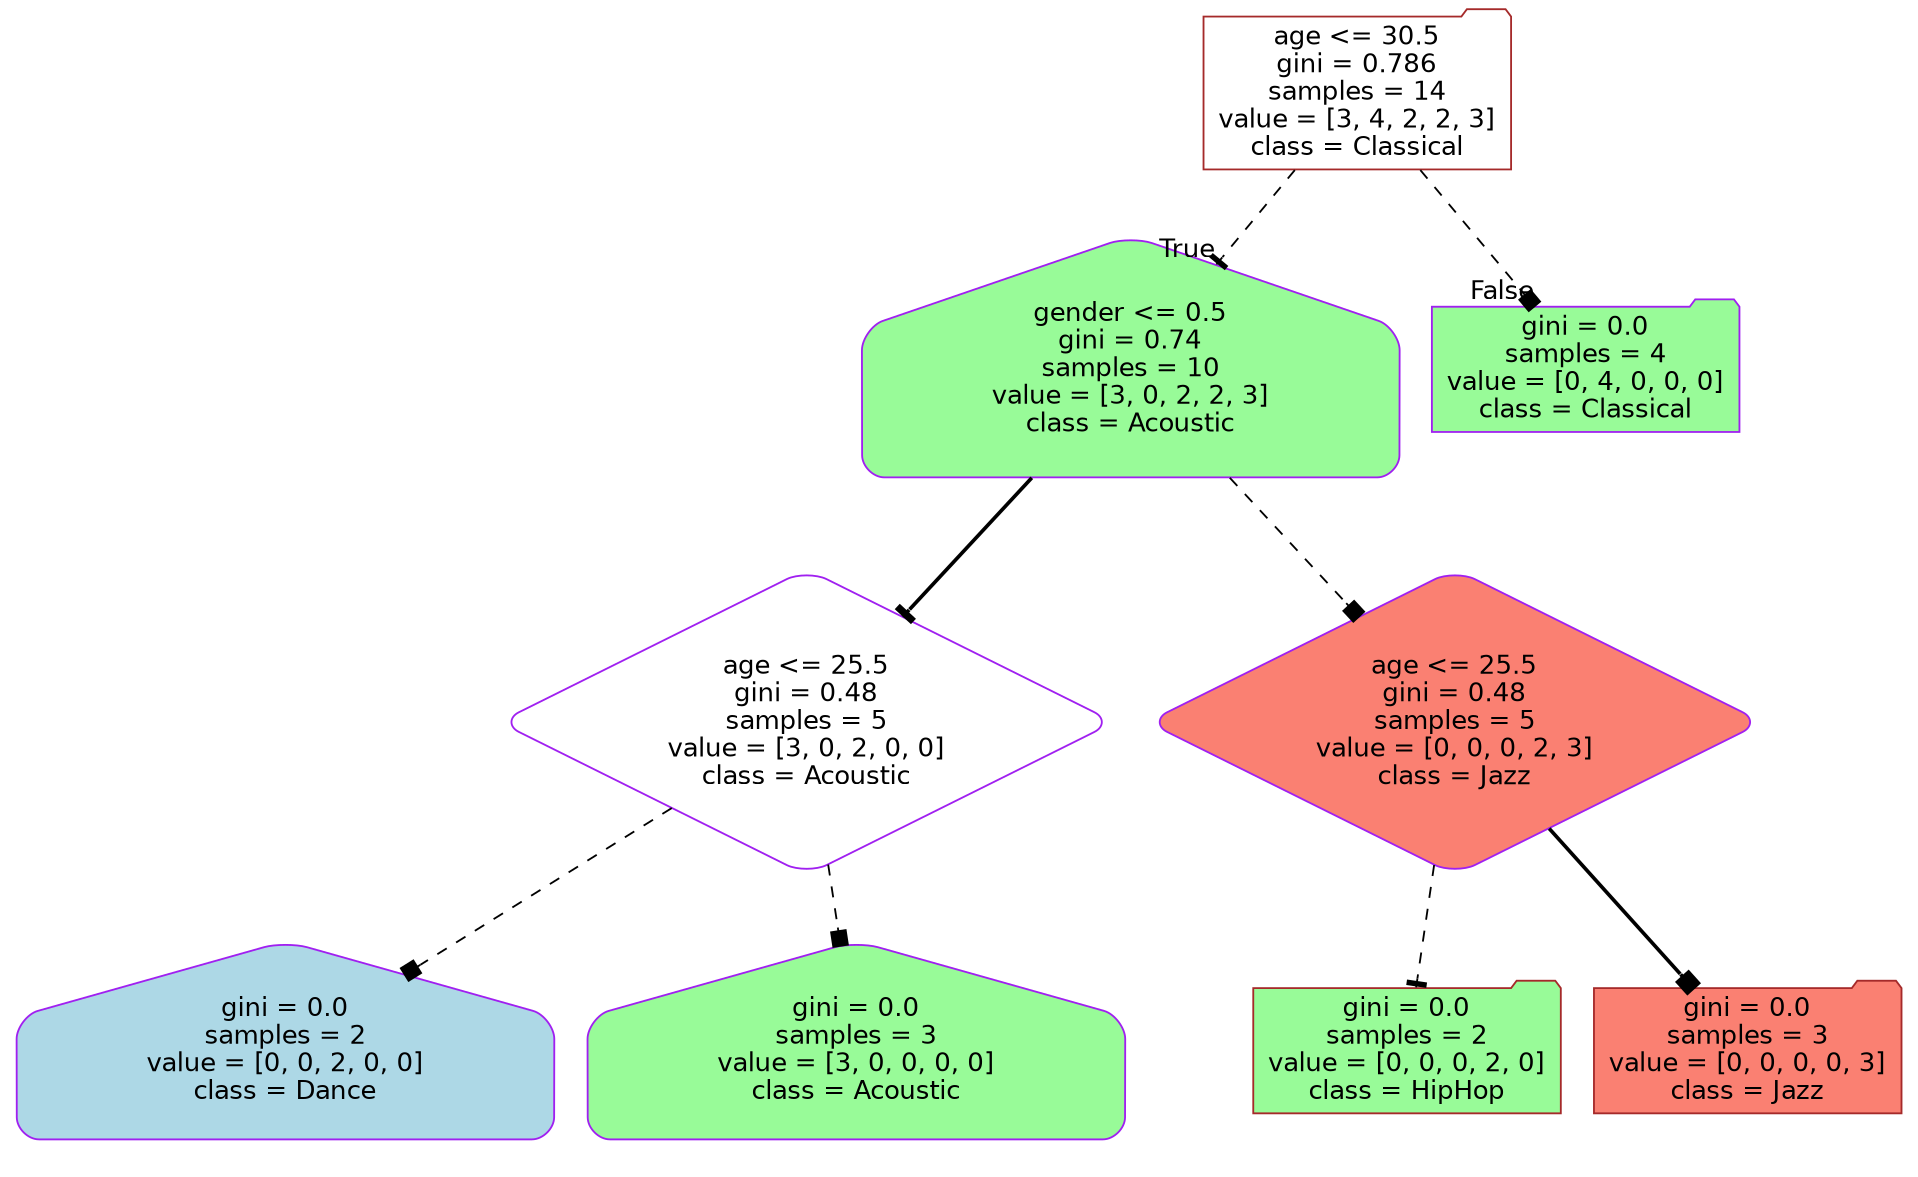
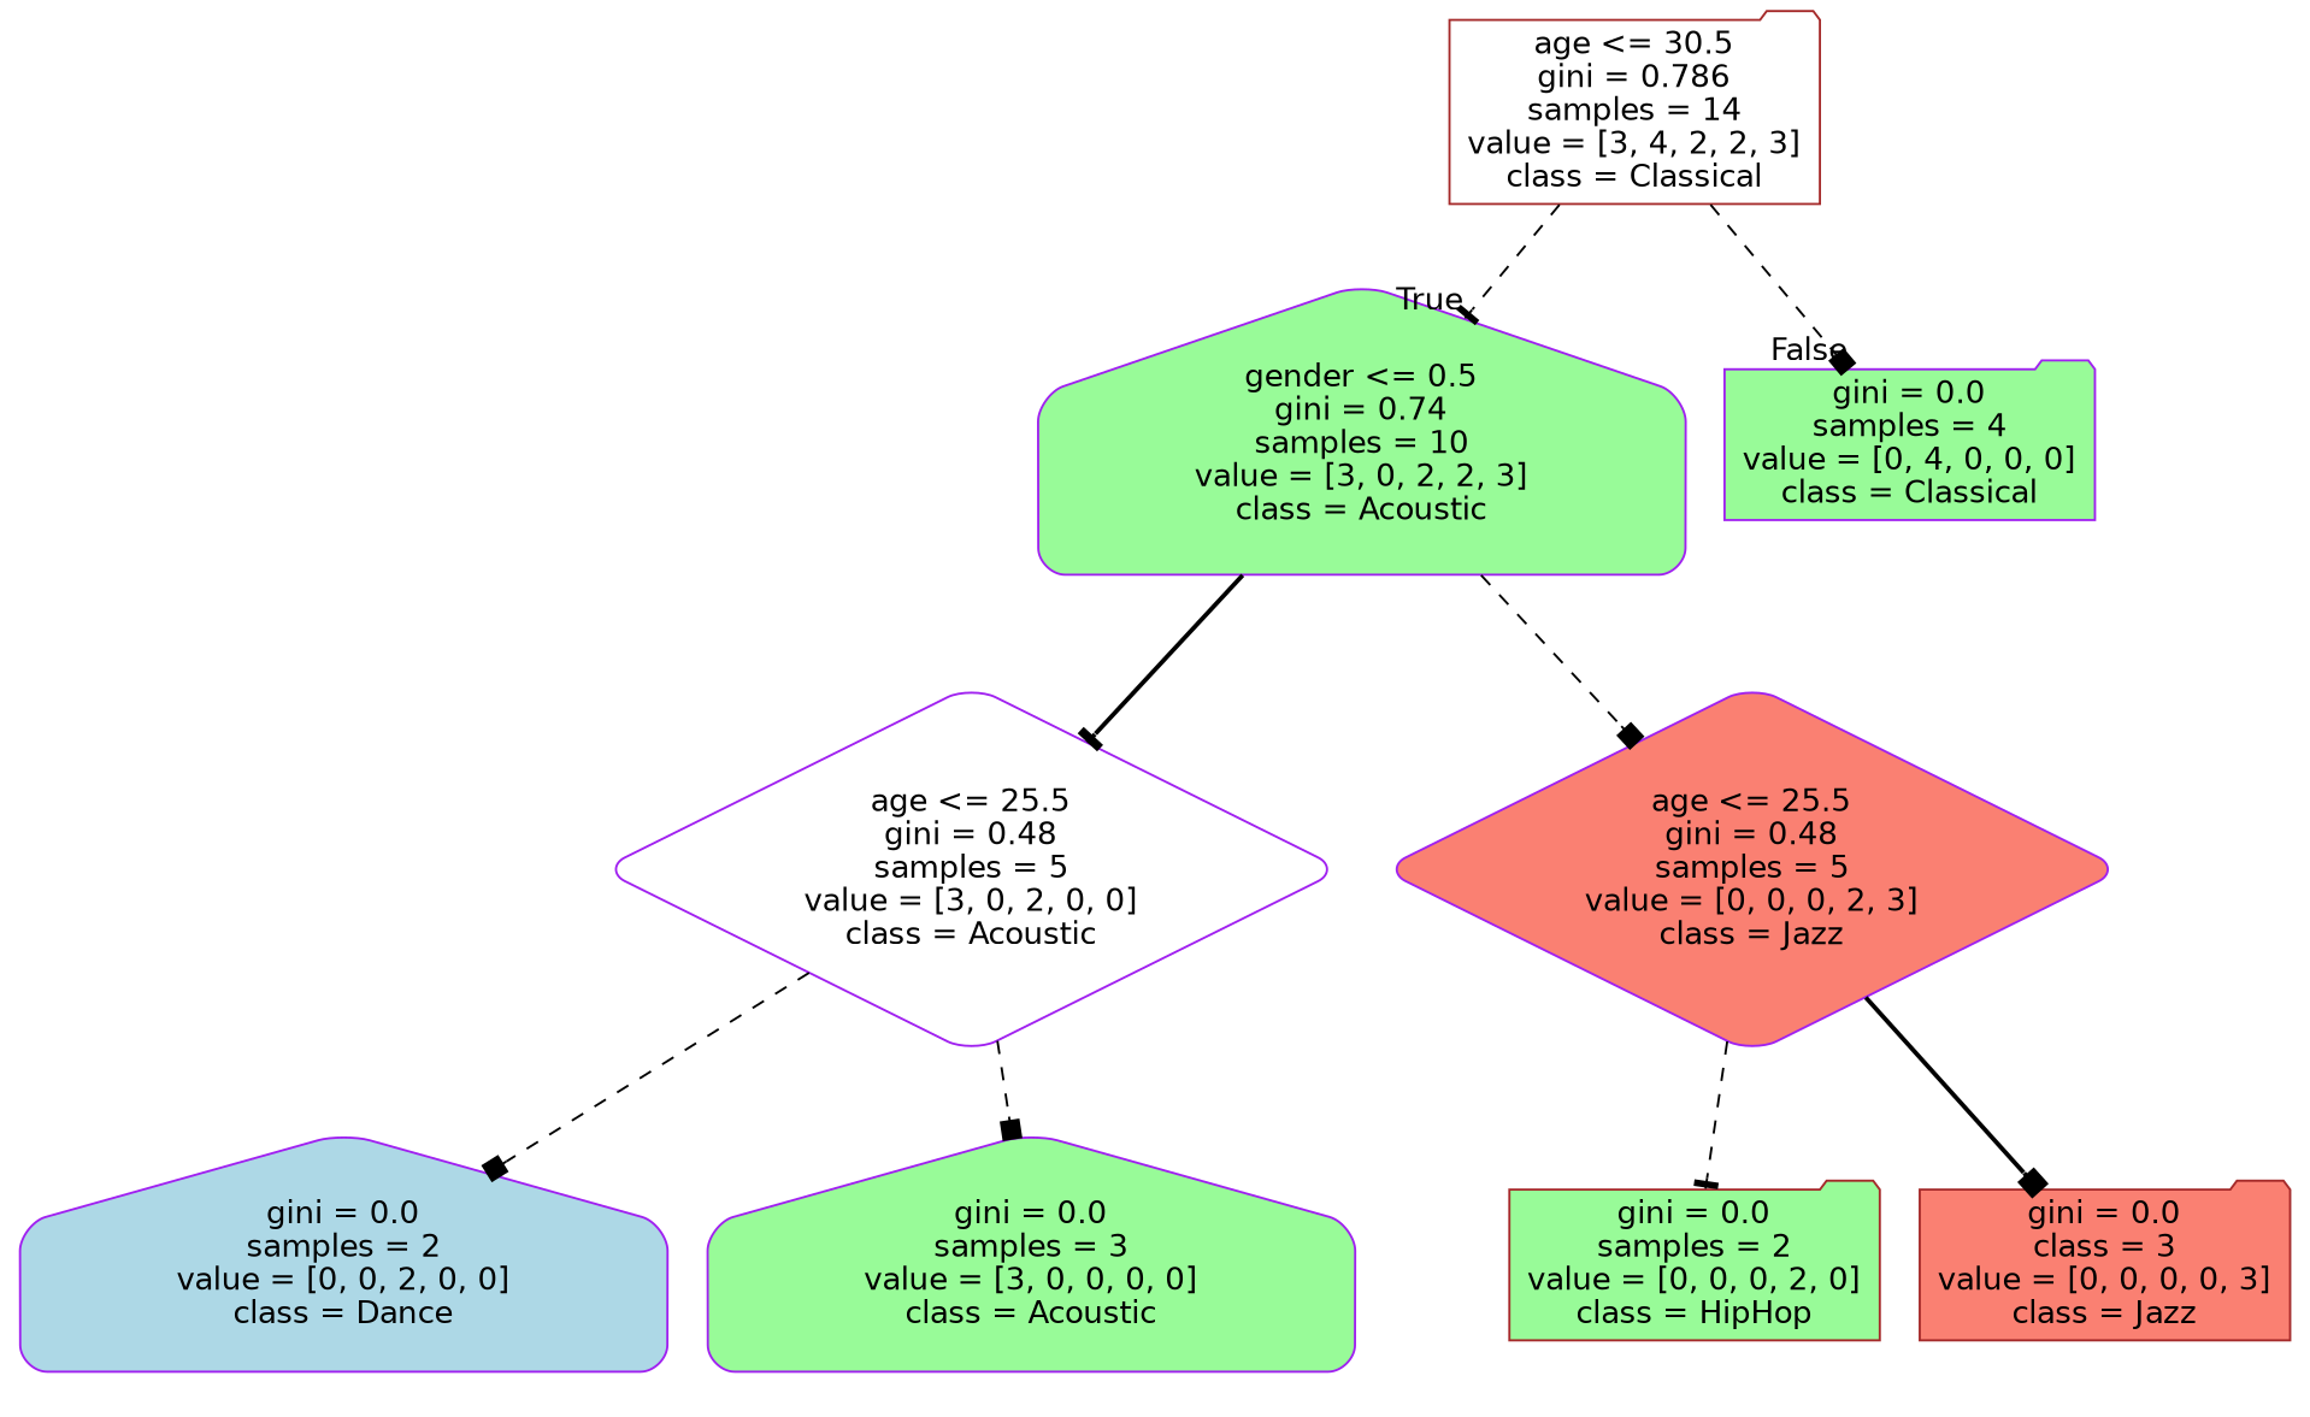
  digraph {
    node [color=purple fillcolor=palegreen fontname=helvetica shape=folder style="filled, rounded"]
    edge [fontname=helvetica style=dashed arrowhead=box]
    n1 [color=brown fillcolor=white label="age <= 30.5\ngini = 0.786\nsamples = 14\nvalue = [3, 4, 2, 2, 3]\nclass = Classical"]
    n2 [label="gender <= 0.5\ngini = 0.74\nsamples = 10\nvalue = [3, 0, 2, 2, 3]\nclass = Acoustic" shape=house]
    n3 [label="gini = 0.0\nsamples = 4\nvalue = [0, 4, 0, 0, 0]\nclass = Classical"]
    n4 [fillcolor=white label="age <= 25.5\ngini = 0.48\nsamples = 5\nvalue = [3, 0, 2, 0, 0]\nclass = Acoustic" shape=diamond]
    n5 [fillcolor=salmon label="age <= 25.5\ngini = 0.48\nsamples = 5\nvalue = [0, 0, 0, 2, 3]\nclass = Jazz" shape=diamond]
    n6 [fillcolor=lightblue label="gini = 0.0\nsamples = 2\nvalue = [0, 0, 2, 0, 0]\nclass = Dance" shape=house]
    n7 [label="gini = 0.0\nsamples = 3\nvalue = [3, 0, 0, 0, 0]\nclass = Acoustic" shape=house]
    n8 [color=brown label="gini = 0.0\nsamples = 2\nvalue = [0, 0, 0, 2, 0]\nclass = HipHop"]
-   n9 [color=brown fillcolor=salmon label="gini = 0.0\nsamples = 3\nvalue = [0, 0, 0, 0, 3]\nclass = Jazz"]
+   n9 [color=brown fillcolor=salmon label="gini = 0.0\nclass = 3\nvalue = [0, 0, 0, 0, 3]\nclass = Jazz"]
    n1 -> n2 [headlabel=True labelangle=45 labeldistance=2.5 arrowhead=tee]
    n1 -> n3 [headlabel=False labelangle=-45 labeldistance=2.5]
    n2 -> n4 [style=bold arrowhead=tee]
    n2 -> n5
    n4 -> n6
    n4 -> n7
    n5 -> n8 [arrowhead=tee]
    n5 -> n9 [style=bold]
  }
